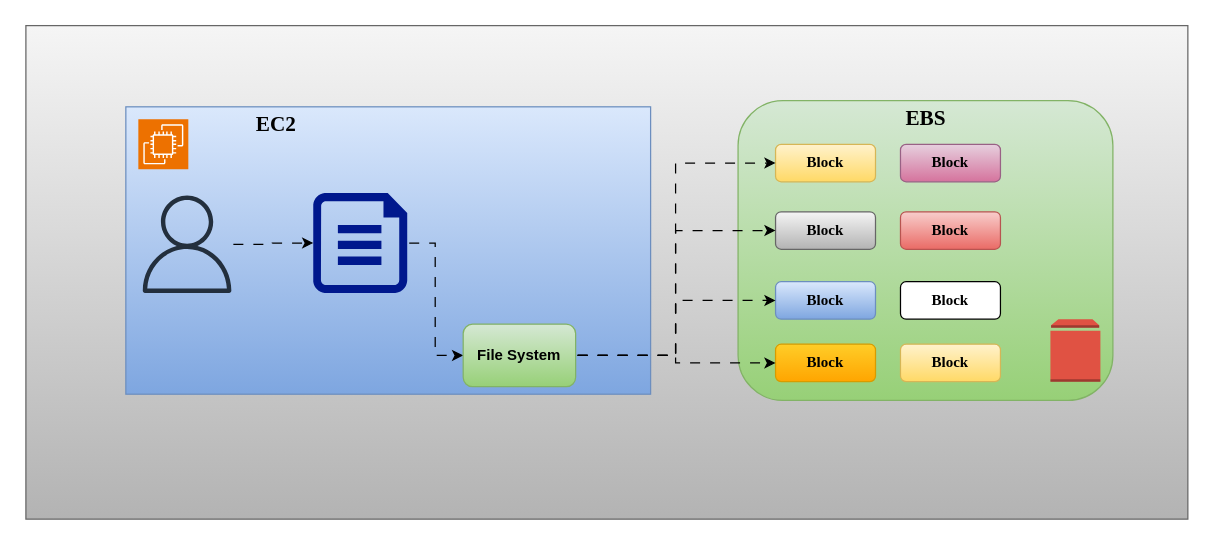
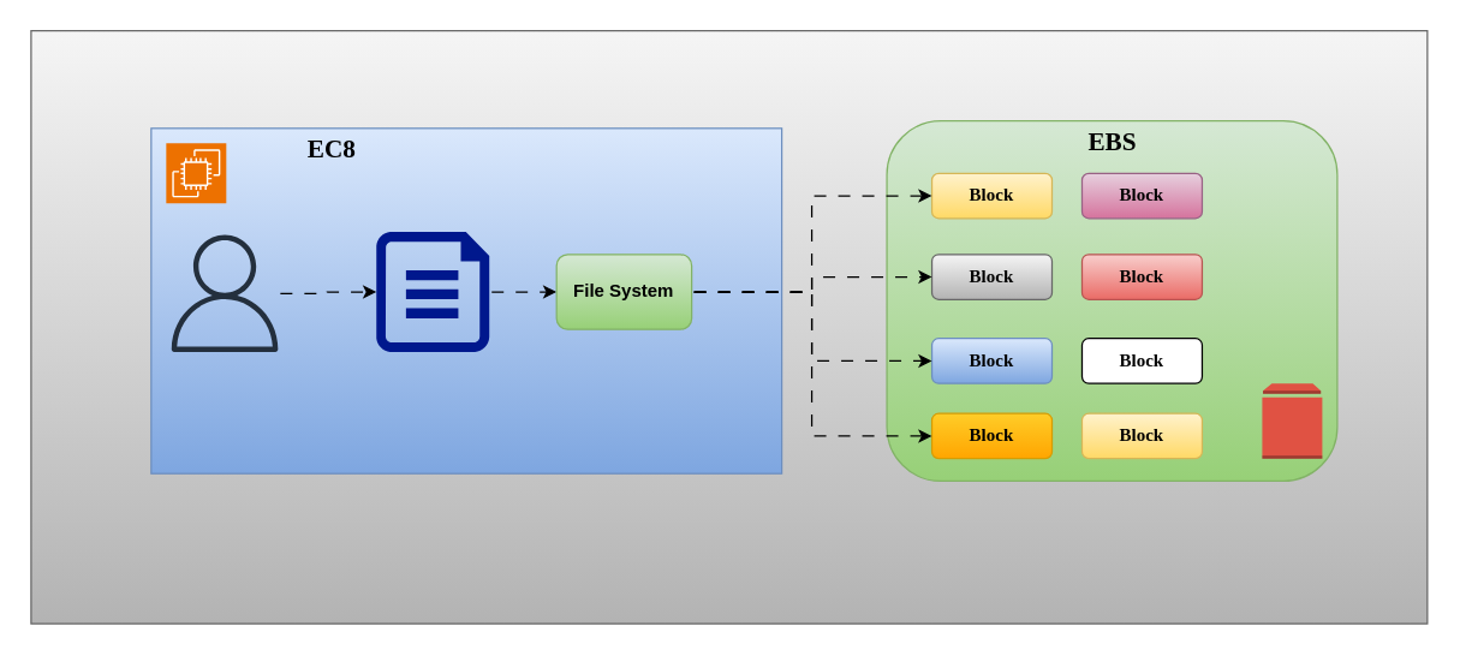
  <mxCell id="0" />
  <mxCell id="1" parent="0" />
  <mxCell id="2" value="" style="rounded=0;whiteSpace=wrap;html=1;fillColor=#f5f5f5;gradientColor=#b3b3b3;strokeColor=#666666;" vertex="1" parent="1"><mxGeometry x="20" y="20" width="930" height="395" as="geometry" /></mxCell>
  <mxCell id="3" value="" style="rounded=0;whiteSpace=wrap;html=1;fillColor=#dae8fc;gradientColor=#7ea6e0;strokeColor=#6c8ebf;" vertex="1" parent="1"><mxGeometry x="100" y="85" width="420" height="230" as="geometry" /></mxCell>
  <mxCell id="4" value="" style="sketch=0;points=[[0,0,0],[0.25,0,0],[0.5,0,0],[0.75,0,0],[1,0,0],[0,1,0],[0.25,1,0],[0.5,1,0],[0.75,1,0],[1,1,0],[0,0.25,0],[0,0.5,0],[0,0.75,0],[1,0.25,0],[1,0.5,0],[1,0.75,0]];outlineConnect=0;fontColor=#232F3E;fillColor=#ED7100;strokeColor=#ffffff;dashed=0;verticalLabelPosition=bottom;verticalAlign=top;align=center;html=1;fontSize=12;fontStyle=0;aspect=fixed;shape=mxgraph.aws4.resourceIcon;resIcon=mxgraph.aws4.ec2;" vertex="1" parent="1"><mxGeometry x="110" y="95" width="40" height="40" as="geometry" /></mxCell>
- <mxCell id="5" value="&lt;b&gt;&lt;font face=&quot;Comic Sans MS&quot; style=&quot;font-size: 17px;&quot;&gt;EC2&lt;/font&gt;&lt;/b&gt;" style="text;html=1;align=center;verticalAlign=middle;resizable=0;points=[];autosize=1;strokeColor=none;fillColor=none;" vertex="1" parent="1"><mxGeometry x="190" y="85" width="60" height="30" as="geometry" /></mxCell>
+ <mxCell id="5" value="&lt;b&gt;&lt;font face=&quot;Comic Sans MS&quot; style=&quot;font-size: 17px;&quot;&gt;EC8&lt;/font&gt;&lt;/b&gt;" style="text;html=1;align=center;verticalAlign=middle;resizable=0;points=[];autosize=1;strokeColor=none;fillColor=none;" vertex="1" parent="1"><mxGeometry x="190" y="85" width="60" height="30" as="geometry" /></mxCell>
  <mxCell id="6" style="edgeStyle=orthogonalEdgeStyle;rounded=0;orthogonalLoop=1;jettySize=auto;html=1;entryX=0;entryY=0.5;entryDx=0;entryDy=0;flowAnimation=1;" edge="1" parent="1" source="7" target="10"><mxGeometry relative="1" as="geometry" /></mxCell>
  <mxCell id="7" value="" style="sketch=0;aspect=fixed;pointerEvents=1;shadow=0;dashed=0;html=1;strokeColor=none;labelPosition=center;verticalLabelPosition=bottom;verticalAlign=top;align=center;fillColor=#00188D;shape=mxgraph.azure.file" vertex="1" parent="1"><mxGeometry x="250" y="154" width="75.2" height="80" as="geometry" /></mxCell>
  <mxCell id="8" value="" style="sketch=0;outlineConnect=0;fontColor=#232F3E;gradientColor=none;fillColor=#232F3D;strokeColor=none;dashed=0;verticalLabelPosition=bottom;verticalAlign=top;align=center;html=1;fontSize=12;fontStyle=0;aspect=fixed;pointerEvents=1;shape=mxgraph.aws4.user;" vertex="1" parent="1"><mxGeometry x="110" y="156" width="78" height="78" as="geometry" /></mxCell>
  <mxCell id="9" style="edgeStyle=orthogonalEdgeStyle;rounded=0;orthogonalLoop=1;jettySize=auto;html=1;entryX=0;entryY=0.5;entryDx=0;entryDy=0;entryPerimeter=0;flowAnimation=1;" edge="1" parent="1" source="8" target="7"><mxGeometry relative="1" as="geometry" /></mxCell>
- <mxCell id="10" value="&lt;b&gt;File System&lt;/b&gt;" style="rounded=1;whiteSpace=wrap;html=1;fillColor=#d5e8d4;gradientColor=#97d077;strokeColor=#82b366;" vertex="1" parent="1"><mxGeometry x="370" y="259" width="90" height="50" as="geometry" /></mxCell>
+ <mxCell id="10" value="&lt;b&gt;File System&lt;/b&gt;" style="rounded=1;whiteSpace=wrap;html=1;fillColor=#d5e8d4;gradientColor=#97d077;strokeColor=#82b366;" vertex="1" parent="1"><mxGeometry x="370" y="169" width="90" height="50" as="geometry" /></mxCell>
  <mxCell id="11" value="" style="rounded=1;whiteSpace=wrap;html=1;fillColor=#d5e8d4;gradientColor=#97d077;strokeColor=#82b366;" vertex="1" parent="1"><mxGeometry x="590" y="80" width="300" height="240" as="geometry" /></mxCell>
  <mxCell id="12" value="" style="outlineConnect=0;dashed=0;verticalLabelPosition=bottom;verticalAlign=top;align=center;html=1;shape=mxgraph.aws3.volume;fillColor=#E05243;gradientColor=none;" vertex="1" parent="1"><mxGeometry x="840" y="255" width="40" height="50" as="geometry" /></mxCell>
  <mxCell id="13" value="&lt;b&gt;&lt;font face=&quot;Comic Sans MS&quot; style=&quot;font-size: 17px;&quot;&gt;EBS&lt;/font&gt;&lt;/b&gt;" style="text;html=1;align=center;verticalAlign=middle;resizable=0;points=[];autosize=1;strokeColor=none;fillColor=none;" vertex="1" parent="1"><mxGeometry x="710" y="80" width="60" height="30" as="geometry" /></mxCell>
  <mxCell id="14" value="&lt;b&gt;&lt;font face=&quot;Comic Sans MS&quot;&gt;Block&lt;/font&gt;&lt;/b&gt;" style="rounded=1;whiteSpace=wrap;html=1;fillColor=#fff2cc;gradientColor=#ffd966;strokeColor=#d6b656;" vertex="1" parent="1"><mxGeometry x="620" y="115" width="80" height="30" as="geometry" /></mxCell>
  <mxCell id="15" value="&lt;b&gt;&lt;font face=&quot;Comic Sans MS&quot;&gt;Block&lt;/font&gt;&lt;/b&gt;" style="rounded=1;whiteSpace=wrap;html=1;fillColor=#f5f5f5;gradientColor=#b3b3b3;strokeColor=#666666;" vertex="1" parent="1"><mxGeometry x="620" y="169" width="80" height="30" as="geometry" /></mxCell>
  <mxCell id="16" value="&lt;b&gt;&lt;font face=&quot;Comic Sans MS&quot;&gt;Block&lt;/font&gt;&lt;/b&gt;" style="rounded=1;whiteSpace=wrap;html=1;fillColor=#dae8fc;gradientColor=#7ea6e0;strokeColor=#6c8ebf;" vertex="1" parent="1"><mxGeometry x="620" y="225" width="80" height="30" as="geometry" /></mxCell>
  <mxCell id="17" value="&lt;b&gt;&lt;font face=&quot;Comic Sans MS&quot;&gt;Block&lt;/font&gt;&lt;/b&gt;" style="rounded=1;whiteSpace=wrap;html=1;fillColor=#ffcd28;gradientColor=#ffa500;strokeColor=#d79b00;" vertex="1" parent="1"><mxGeometry x="620" y="275" width="80" height="30" as="geometry" /></mxCell>
  <mxCell id="18" value="&lt;b&gt;&lt;font face=&quot;Comic Sans MS&quot;&gt;Block&lt;/font&gt;&lt;/b&gt;" style="rounded=1;whiteSpace=wrap;html=1;fillColor=#e6d0de;gradientColor=#d5739d;strokeColor=#996185;" vertex="1" parent="1"><mxGeometry x="720" y="115" width="80" height="30" as="geometry" /></mxCell>
  <mxCell id="19" value="&lt;b&gt;&lt;font face=&quot;Comic Sans MS&quot;&gt;Block&lt;/font&gt;&lt;/b&gt;" style="rounded=1;whiteSpace=wrap;html=1;fillColor=#f8cecc;gradientColor=#ea6b66;strokeColor=#b85450;" vertex="1" parent="1"><mxGeometry x="720" y="169" width="80" height="30" as="geometry" /></mxCell>
  <mxCell id="20" value="&lt;b&gt;&lt;font face=&quot;Comic Sans MS&quot;&gt;Block&lt;/font&gt;&lt;/b&gt;" style="rounded=1;whiteSpace=wrap;html=1;" vertex="1" parent="1"><mxGeometry x="720" y="225" width="80" height="30" as="geometry" /></mxCell>
  <mxCell id="21" value="&lt;b&gt;&lt;font face=&quot;Comic Sans MS&quot;&gt;Block&lt;/font&gt;&lt;/b&gt;" style="rounded=1;whiteSpace=wrap;html=1;fillColor=#fff2cc;gradientColor=#ffd966;strokeColor=#d6b656;" vertex="1" parent="1"><mxGeometry x="720" y="275" width="80" height="30" as="geometry" /></mxCell>
  <mxCell id="22" style="edgeStyle=orthogonalEdgeStyle;rounded=0;orthogonalLoop=1;jettySize=auto;html=1;entryX=0;entryY=0.5;entryDx=0;entryDy=0;flowAnimation=1;" edge="1" parent="1" source="10" target="14"><mxGeometry relative="1" as="geometry" /></mxCell>
  <mxCell id="23" style="edgeStyle=orthogonalEdgeStyle;rounded=0;orthogonalLoop=1;jettySize=auto;html=1;entryX=0;entryY=0.5;entryDx=0;entryDy=0;flowAnimation=1;" edge="1" parent="1" source="10" target="15"><mxGeometry relative="1" as="geometry" /></mxCell>
  <mxCell id="24" style="edgeStyle=orthogonalEdgeStyle;rounded=0;orthogonalLoop=1;jettySize=auto;html=1;entryX=0;entryY=0.5;entryDx=0;entryDy=0;flowAnimation=1;" edge="1" parent="1" source="10" target="16"><mxGeometry relative="1" as="geometry" /></mxCell>
  <mxCell id="25" style="edgeStyle=orthogonalEdgeStyle;rounded=0;orthogonalLoop=1;jettySize=auto;html=1;entryX=0;entryY=0.5;entryDx=0;entryDy=0;flowAnimation=1;" edge="1" parent="1" source="10" target="17"><mxGeometry relative="1" as="geometry" /></mxCell>
